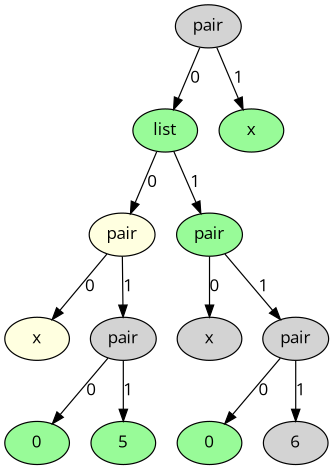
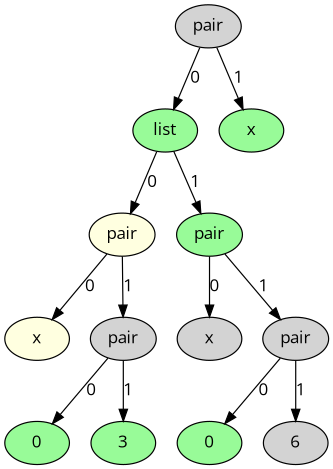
  digraph {
    fontname="Open Sans"
    node [style=filled fillcolor=palegreen fontname="Open Sans"]
    edge [fontname="Open Sans"]
    n1 [label=pair fillcolor=lightgrey]
    n2 [label=list]
    n3 [label=x]
    n4 [label=pair fillcolor=lightyellow]
    n5 [label=pair]
    n6 [label=x fillcolor=lightyellow]
    n7 [label=pair fillcolor=lightgrey]
    n8 [label=0]
-   n9 [label=5]
+   n9 [label=3]
    n10 [label=x fillcolor=lightgrey]
    n11 [label=pair fillcolor=lightgrey]
    n12 [label=0]
    n13 [label=6 fillcolor=lightgrey]
    n1 -> n2 [label=0]
    n1 -> n3 [label=1]
    n2 -> n4 [label=0]
    n2 -> n5 [label=1]
    n4 -> n6 [label=0]
    n4 -> n7 [label=1]
    n5 -> n10 [label=0]
    n5 -> n11 [label=1]
    n7 -> n8 [label=0]
    n7 -> n9 [label=1]
    n11 -> n12 [label=0]
    n11 -> n13 [label=1]
  }
